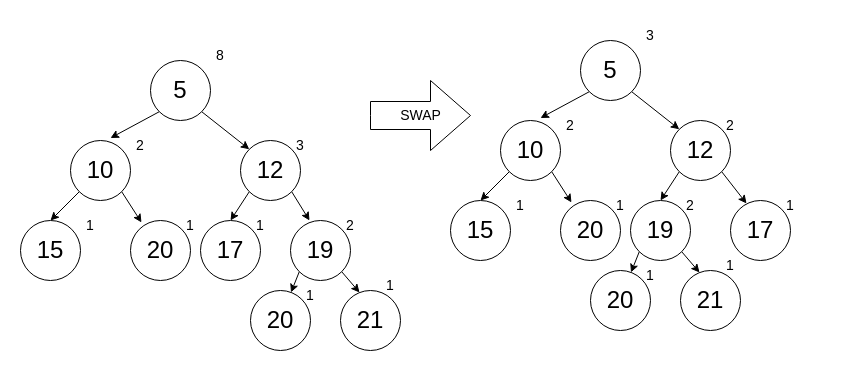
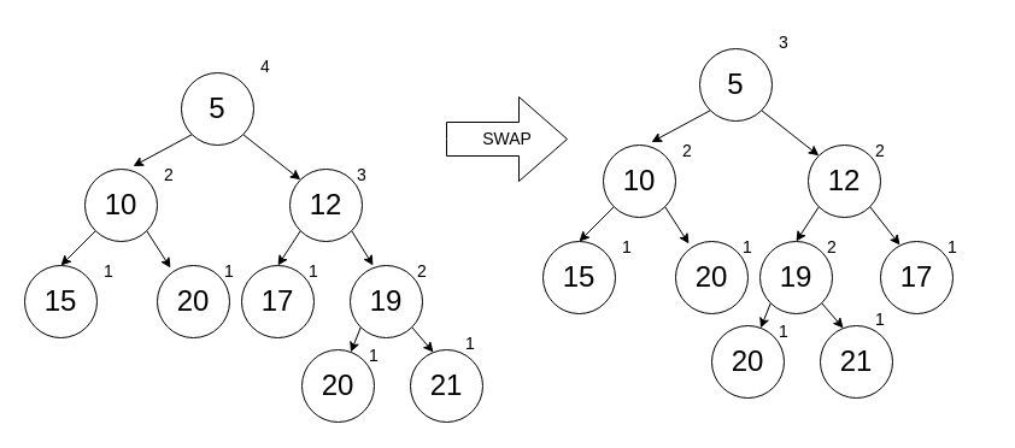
  <mxCell id="0" />
  <mxCell id="1" parent="0" />
  <mxCell id="2" style="edgeStyle=none;rounded=0;orthogonalLoop=1;jettySize=auto;html=1;exitX=0;exitY=1;exitDx=0;exitDy=0;entryX=0.5;entryY=0;entryDx=0;entryDy=0;fontSize=14;" parent="1" source="4" target="6" edge="1"><mxGeometry relative="1" as="geometry" /></mxCell>
  <mxCell id="3" style="edgeStyle=none;rounded=0;orthogonalLoop=1;jettySize=auto;html=1;exitX=1;exitY=1;exitDx=0;exitDy=0;entryX=0.183;entryY=0.033;entryDx=0;entryDy=0;entryPerimeter=0;fontSize=14;" parent="1" source="4" target="8" edge="1"><mxGeometry relative="1" as="geometry" /></mxCell>
  <mxCell id="4" value="&lt;font style=&quot;font-size: 24px&quot;&gt;10&lt;/font&gt;" style="ellipse;whiteSpace=wrap;html=1;aspect=fixed;" parent="1" vertex="1"><mxGeometry x="70" y="140" width="60" height="60" as="geometry" /></mxCell>
  <mxCell id="5" value="2" style="text;html=1;strokeColor=none;fillColor=none;align=center;verticalAlign=middle;whiteSpace=wrap;rounded=0;fontSize=14;" parent="1" vertex="1"><mxGeometry x="110" y="130" width="60" height="30" as="geometry" /></mxCell>
  <mxCell id="6" value="&lt;font style=&quot;font-size: 24px&quot;&gt;15&lt;/font&gt;" style="ellipse;whiteSpace=wrap;html=1;aspect=fixed;" parent="1" vertex="1"><mxGeometry x="20" y="220" width="60" height="60" as="geometry" /></mxCell>
  <mxCell id="7" value="1" style="text;html=1;strokeColor=none;fillColor=none;align=center;verticalAlign=middle;whiteSpace=wrap;rounded=0;fontSize=14;" parent="1" vertex="1"><mxGeometry x="60" y="210" width="60" height="30" as="geometry" /></mxCell>
  <mxCell id="8" value="&lt;font style=&quot;font-size: 24px&quot;&gt;20&lt;/font&gt;" style="ellipse;whiteSpace=wrap;html=1;aspect=fixed;" parent="1" vertex="1"><mxGeometry x="130" y="220" width="60" height="60" as="geometry" /></mxCell>
  <mxCell id="9" value="1" style="text;html=1;strokeColor=none;fillColor=none;align=center;verticalAlign=middle;whiteSpace=wrap;rounded=0;fontSize=14;" parent="1" vertex="1"><mxGeometry x="160" y="210" width="60" height="30" as="geometry" /></mxCell>
  <mxCell id="10" style="edgeStyle=none;rounded=0;orthogonalLoop=1;jettySize=auto;html=1;exitX=0;exitY=1;exitDx=0;exitDy=0;entryX=0;entryY=0.25;entryDx=0;entryDy=0;fontSize=14;" parent="1" source="12" target="5" edge="1"><mxGeometry relative="1" as="geometry" /></mxCell>
  <mxCell id="11" style="edgeStyle=none;rounded=0;orthogonalLoop=1;jettySize=auto;html=1;exitX=1;exitY=1;exitDx=0;exitDy=0;entryX=0;entryY=0;entryDx=0;entryDy=0;fontSize=14;" parent="1" source="12" target="16" edge="1"><mxGeometry relative="1" as="geometry" /></mxCell>
  <mxCell id="12" value="&lt;font style=&quot;font-size: 24px&quot;&gt;5&lt;/font&gt;" style="ellipse;whiteSpace=wrap;html=1;aspect=fixed;" parent="1" vertex="1"><mxGeometry x="150" y="60" width="60" height="60" as="geometry" /></mxCell>
- <mxCell id="13" value="8" style="text;html=1;strokeColor=none;fillColor=none;align=center;verticalAlign=middle;whiteSpace=wrap;rounded=0;fontSize=14;" parent="1" vertex="1"><mxGeometry x="190" y="40" width="60" height="30" as="geometry" /></mxCell>
+ <mxCell id="13" value="4" style="text;html=1;strokeColor=none;fillColor=none;align=center;verticalAlign=middle;whiteSpace=wrap;rounded=0;fontSize=14;" parent="1" vertex="1"><mxGeometry x="190" y="40" width="60" height="30" as="geometry" /></mxCell>
  <mxCell id="14" style="edgeStyle=none;rounded=0;orthogonalLoop=1;jettySize=auto;html=1;exitX=0;exitY=1;exitDx=0;exitDy=0;entryX=0.5;entryY=0;entryDx=0;entryDy=0;fontSize=14;" parent="1" source="16" target="18" edge="1"><mxGeometry relative="1" as="geometry" /></mxCell>
  <mxCell id="15" style="edgeStyle=none;rounded=0;orthogonalLoop=1;jettySize=auto;html=1;exitX=1;exitY=1;exitDx=0;exitDy=0;entryX=0.317;entryY=0;entryDx=0;entryDy=0;entryPerimeter=0;fontSize=14;" parent="1" source="16" target="22" edge="1"><mxGeometry relative="1" as="geometry" /></mxCell>
  <mxCell id="16" value="&lt;font style=&quot;font-size: 24px&quot;&gt;12&lt;/font&gt;" style="ellipse;whiteSpace=wrap;html=1;aspect=fixed;" parent="1" vertex="1"><mxGeometry x="240" y="140" width="60" height="60" as="geometry" /></mxCell>
  <mxCell id="17" value="3" style="text;html=1;strokeColor=none;fillColor=none;align=center;verticalAlign=middle;whiteSpace=wrap;rounded=0;fontSize=14;" parent="1" vertex="1"><mxGeometry x="270" y="130" width="60" height="30" as="geometry" /></mxCell>
  <mxCell id="18" value="&lt;font style=&quot;font-size: 24px&quot;&gt;17&lt;/font&gt;" style="ellipse;whiteSpace=wrap;html=1;aspect=fixed;" parent="1" vertex="1"><mxGeometry x="200" y="220" width="60" height="60" as="geometry" /></mxCell>
  <mxCell id="19" value="1" style="text;html=1;strokeColor=none;fillColor=none;align=center;verticalAlign=middle;whiteSpace=wrap;rounded=0;fontSize=14;" parent="1" vertex="1"><mxGeometry x="230" y="210" width="60" height="30" as="geometry" /></mxCell>
  <mxCell id="20" style="edgeStyle=none;rounded=0;orthogonalLoop=1;jettySize=auto;html=1;exitX=0;exitY=1;exitDx=0;exitDy=0;fontSize=14;" parent="1" source="22" target="24" edge="1"><mxGeometry relative="1" as="geometry" /></mxCell>
  <mxCell id="21" style="edgeStyle=none;rounded=0;orthogonalLoop=1;jettySize=auto;html=1;exitX=1;exitY=1;exitDx=0;exitDy=0;entryX=0.317;entryY=0.033;entryDx=0;entryDy=0;entryPerimeter=0;fontSize=14;" parent="1" source="22" target="27" edge="1"><mxGeometry relative="1" as="geometry" /></mxCell>
  <mxCell id="22" value="&lt;font style=&quot;font-size: 24px&quot;&gt;19&lt;/font&gt;" style="ellipse;whiteSpace=wrap;html=1;aspect=fixed;" parent="1" vertex="1"><mxGeometry x="290" y="220" width="60" height="60" as="geometry" /></mxCell>
  <mxCell id="23" value="2" style="text;html=1;strokeColor=none;fillColor=none;align=center;verticalAlign=middle;whiteSpace=wrap;rounded=0;fontSize=14;" parent="1" vertex="1"><mxGeometry x="320" y="210" width="60" height="30" as="geometry" /></mxCell>
  <mxCell id="24" value="&lt;font style=&quot;font-size: 24px&quot;&gt;20&lt;/font&gt;" style="ellipse;whiteSpace=wrap;html=1;aspect=fixed;" parent="1" vertex="1"><mxGeometry x="250" y="290" width="60" height="60" as="geometry" /></mxCell>
  <mxCell id="25" value="1" style="text;html=1;strokeColor=none;fillColor=none;align=center;verticalAlign=middle;whiteSpace=wrap;rounded=0;fontSize=14;" parent="1" vertex="1"><mxGeometry x="280" y="280" width="60" height="30" as="geometry" /></mxCell>
  <mxCell id="26" value="SWAP" style="html=1;shadow=0;dashed=0;align=center;verticalAlign=middle;shape=mxgraph.arrows2.arrow;dy=0.6;dx=40;notch=0;fontSize=14;strokeColor=#000000;fillColor=none;" parent="1" vertex="1"><mxGeometry x="370" y="80" width="100" height="70" as="geometry" /></mxCell>
  <mxCell id="27" value="&lt;font style=&quot;font-size: 24px&quot;&gt;21&lt;/font&gt;" style="ellipse;whiteSpace=wrap;html=1;aspect=fixed;" parent="1" vertex="1"><mxGeometry x="340" y="290" width="60" height="60" as="geometry" /></mxCell>
  <mxCell id="28" value="1" style="text;html=1;strokeColor=none;fillColor=none;align=center;verticalAlign=middle;whiteSpace=wrap;rounded=0;fontSize=14;" parent="1" vertex="1"><mxGeometry x="360" y="270" width="60" height="30" as="geometry" /></mxCell>
  <mxCell id="29" style="edgeStyle=none;rounded=0;orthogonalLoop=1;jettySize=auto;html=1;exitX=0;exitY=1;exitDx=0;exitDy=0;entryX=0.5;entryY=0;entryDx=0;entryDy=0;fontSize=14;" parent="1" source="31" target="33" edge="1"><mxGeometry relative="1" as="geometry" /></mxCell>
  <mxCell id="30" style="edgeStyle=none;rounded=0;orthogonalLoop=1;jettySize=auto;html=1;exitX=1;exitY=1;exitDx=0;exitDy=0;entryX=0.183;entryY=0.033;entryDx=0;entryDy=0;entryPerimeter=0;fontSize=14;" parent="1" source="31" target="35" edge="1"><mxGeometry relative="1" as="geometry" /></mxCell>
  <mxCell id="31" value="&lt;font style=&quot;font-size: 24px&quot;&gt;10&lt;/font&gt;" style="ellipse;whiteSpace=wrap;html=1;aspect=fixed;" parent="1" vertex="1"><mxGeometry x="500" y="120" width="60" height="60" as="geometry" /></mxCell>
  <mxCell id="32" value="2" style="text;html=1;strokeColor=none;fillColor=none;align=center;verticalAlign=middle;whiteSpace=wrap;rounded=0;fontSize=14;" parent="1" vertex="1"><mxGeometry x="540" y="110" width="60" height="30" as="geometry" /></mxCell>
  <mxCell id="33" value="&lt;font style=&quot;font-size: 24px&quot;&gt;15&lt;/font&gt;" style="ellipse;whiteSpace=wrap;html=1;aspect=fixed;" parent="1" vertex="1"><mxGeometry x="450" y="200" width="60" height="60" as="geometry" /></mxCell>
  <mxCell id="34" value="1" style="text;html=1;strokeColor=none;fillColor=none;align=center;verticalAlign=middle;whiteSpace=wrap;rounded=0;fontSize=14;" parent="1" vertex="1"><mxGeometry x="490" y="190" width="60" height="30" as="geometry" /></mxCell>
  <mxCell id="35" value="&lt;font style=&quot;font-size: 24px&quot;&gt;20&lt;/font&gt;" style="ellipse;whiteSpace=wrap;html=1;aspect=fixed;" parent="1" vertex="1"><mxGeometry x="560" y="200" width="60" height="60" as="geometry" /></mxCell>
  <mxCell id="36" value="1" style="text;html=1;strokeColor=none;fillColor=none;align=center;verticalAlign=middle;whiteSpace=wrap;rounded=0;fontSize=14;" parent="1" vertex="1"><mxGeometry x="590" y="190" width="60" height="30" as="geometry" /></mxCell>
  <mxCell id="37" style="edgeStyle=none;rounded=0;orthogonalLoop=1;jettySize=auto;html=1;exitX=0;exitY=1;exitDx=0;exitDy=0;entryX=0;entryY=0.25;entryDx=0;entryDy=0;fontSize=14;" parent="1" source="39" target="32" edge="1"><mxGeometry relative="1" as="geometry" /></mxCell>
  <mxCell id="38" style="edgeStyle=none;rounded=0;orthogonalLoop=1;jettySize=auto;html=1;exitX=1;exitY=1;exitDx=0;exitDy=0;entryX=0;entryY=0;entryDx=0;entryDy=0;fontSize=14;" parent="1" source="39" target="43" edge="1"><mxGeometry relative="1" as="geometry" /></mxCell>
  <mxCell id="39" value="&lt;font style=&quot;font-size: 24px&quot;&gt;5&lt;/font&gt;" style="ellipse;whiteSpace=wrap;html=1;aspect=fixed;" parent="1" vertex="1"><mxGeometry x="580" y="40" width="60" height="60" as="geometry" /></mxCell>
  <mxCell id="40" value="3" style="text;html=1;strokeColor=none;fillColor=none;align=center;verticalAlign=middle;whiteSpace=wrap;rounded=0;fontSize=14;" parent="1" vertex="1"><mxGeometry x="620" y="20" width="60" height="30" as="geometry" /></mxCell>
  <mxCell id="41" style="edgeStyle=none;rounded=0;orthogonalLoop=1;jettySize=auto;html=1;exitX=0;exitY=1;exitDx=0;exitDy=0;fontSize=14;" parent="1" source="43" edge="1"><mxGeometry relative="1" as="geometry"><mxPoint x="660" y="200" as="targetPoint" /></mxGeometry></mxCell>
  <mxCell id="42" style="edgeStyle=none;rounded=0;orthogonalLoop=1;jettySize=auto;html=1;exitX=1;exitY=1;exitDx=0;exitDy=0;entryX=0.267;entryY=0.05;entryDx=0;entryDy=0;entryPerimeter=0;fontSize=14;" parent="1" source="43" target="45" edge="1"><mxGeometry relative="1" as="geometry" /></mxCell>
  <mxCell id="43" value="&lt;font style=&quot;font-size: 24px&quot;&gt;12&lt;/font&gt;" style="ellipse;whiteSpace=wrap;html=1;aspect=fixed;" parent="1" vertex="1"><mxGeometry x="670" y="120" width="60" height="60" as="geometry" /></mxCell>
  <mxCell id="44" value="2" style="text;html=1;strokeColor=none;fillColor=none;align=center;verticalAlign=middle;whiteSpace=wrap;rounded=0;fontSize=14;" parent="1" vertex="1"><mxGeometry x="700" y="110" width="60" height="30" as="geometry" /></mxCell>
  <mxCell id="45" value="&lt;font style=&quot;font-size: 24px&quot;&gt;17&lt;/font&gt;" style="ellipse;whiteSpace=wrap;html=1;aspect=fixed;" parent="1" vertex="1"><mxGeometry x="730" y="200" width="60" height="60" as="geometry" /></mxCell>
  <mxCell id="46" value="1" style="text;html=1;strokeColor=none;fillColor=none;align=center;verticalAlign=middle;whiteSpace=wrap;rounded=0;fontSize=14;" parent="1" vertex="1"><mxGeometry x="760" y="190" width="60" height="30" as="geometry" /></mxCell>
  <mxCell id="47" style="edgeStyle=none;rounded=0;orthogonalLoop=1;jettySize=auto;html=1;exitX=0;exitY=1;exitDx=0;exitDy=0;fontSize=14;" parent="1" source="49" target="51" edge="1"><mxGeometry relative="1" as="geometry" /></mxCell>
  <mxCell id="48" style="edgeStyle=none;rounded=0;orthogonalLoop=1;jettySize=auto;html=1;exitX=1;exitY=1;exitDx=0;exitDy=0;entryX=0.317;entryY=0.033;entryDx=0;entryDy=0;entryPerimeter=0;fontSize=14;" parent="1" source="49" target="53" edge="1"><mxGeometry relative="1" as="geometry" /></mxCell>
  <mxCell id="49" value="&lt;font style=&quot;font-size: 24px&quot;&gt;19&lt;/font&gt;" style="ellipse;whiteSpace=wrap;html=1;aspect=fixed;" parent="1" vertex="1"><mxGeometry x="630" y="200" width="60" height="60" as="geometry" /></mxCell>
  <mxCell id="50" value="2" style="text;html=1;strokeColor=none;fillColor=none;align=center;verticalAlign=middle;whiteSpace=wrap;rounded=0;fontSize=14;" parent="1" vertex="1"><mxGeometry x="660" y="190" width="60" height="30" as="geometry" /></mxCell>
  <mxCell id="51" value="&lt;font style=&quot;font-size: 24px&quot;&gt;20&lt;/font&gt;" style="ellipse;whiteSpace=wrap;html=1;aspect=fixed;" parent="1" vertex="1"><mxGeometry x="590" y="270" width="60" height="60" as="geometry" /></mxCell>
  <mxCell id="52" value="1" style="text;html=1;strokeColor=none;fillColor=none;align=center;verticalAlign=middle;whiteSpace=wrap;rounded=0;fontSize=14;" parent="1" vertex="1"><mxGeometry x="620" y="260" width="60" height="30" as="geometry" /></mxCell>
  <mxCell id="53" value="&lt;font style=&quot;font-size: 24px&quot;&gt;21&lt;/font&gt;" style="ellipse;whiteSpace=wrap;html=1;aspect=fixed;" parent="1" vertex="1"><mxGeometry x="680" y="270" width="60" height="60" as="geometry" /></mxCell>
  <mxCell id="54" value="1" style="text;html=1;strokeColor=none;fillColor=none;align=center;verticalAlign=middle;whiteSpace=wrap;rounded=0;fontSize=14;" parent="1" vertex="1"><mxGeometry x="700" y="250" width="60" height="30" as="geometry" /></mxCell>
